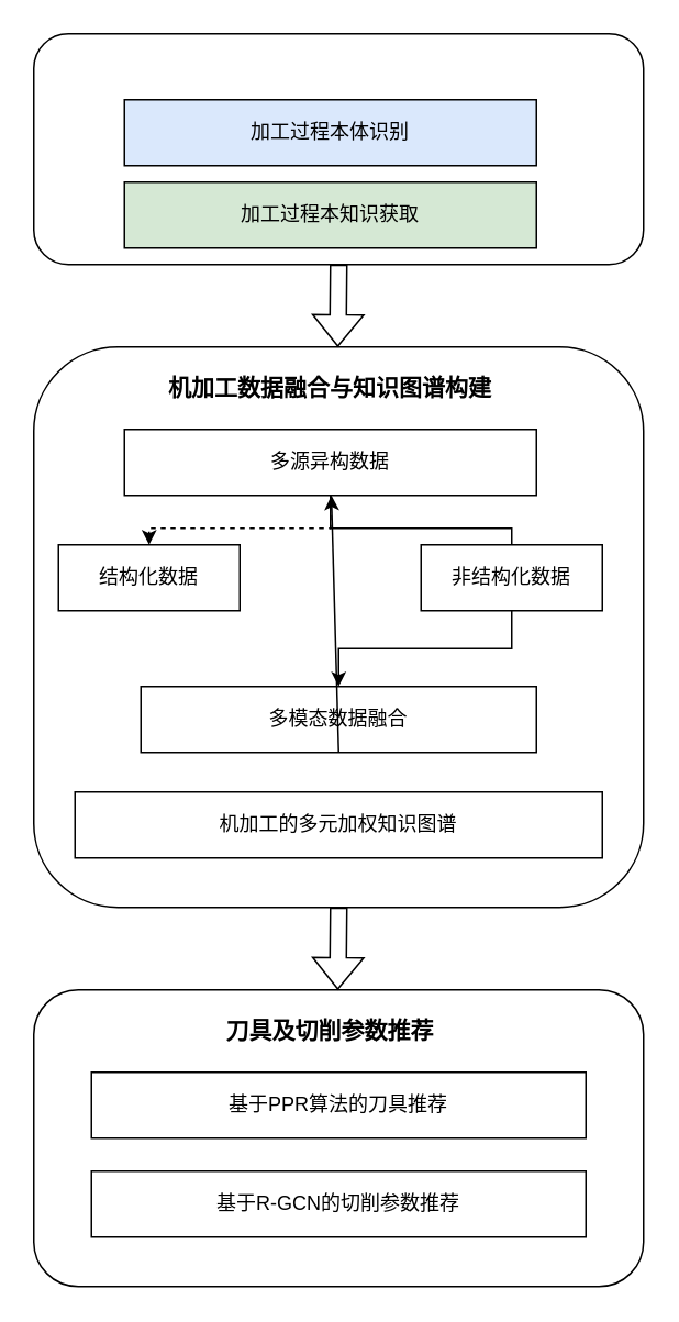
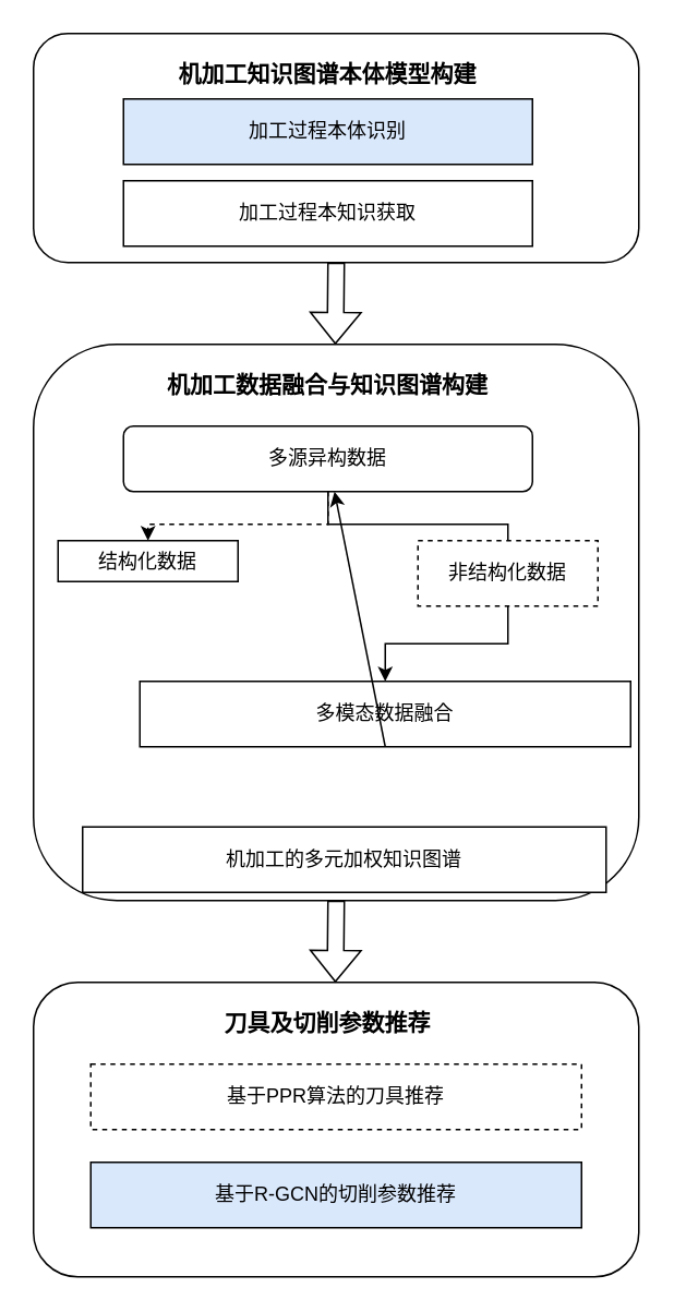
  <mxCell id="0" />
  <mxCell id="1" parent="0" />
  <mxCell id="2" value="" style="rounded=1;whiteSpace=wrap;html=1;" vertex="1" parent="1"><mxGeometry x="20" y="20" width="370" height="140" as="geometry" /></mxCell>
+ <mxCell id="3" value="&lt;font style=&quot;font-size: 14px;&quot;&gt;&lt;b&gt;机加工知识图谱本体模型构建&lt;/b&gt;&lt;/font&gt;" style="text;html=1;strokeColor=none;fillColor=none;align=center;verticalAlign=middle;whiteSpace=wrap;rounded=0;" vertex="1" parent="1"><mxGeometry x="95" y="30" width="210" height="30" as="geometry" /></mxCell>
  <mxCell id="4" value="" style="rounded=1;whiteSpace=wrap;html=1;" vertex="1" parent="1"><mxGeometry x="20" y="210" width="370" height="340" as="geometry" /></mxCell>
  <mxCell id="5" value="&lt;font style=&quot;font-size: 14px;&quot;&gt;&lt;b&gt;机加工数据融合与知识图谱构建&lt;/b&gt;&lt;/font&gt;" style="text;html=1;strokeColor=none;fillColor=none;align=center;verticalAlign=middle;whiteSpace=wrap;rounded=0;" vertex="1" parent="1"><mxGeometry x="95" y="220" width="210" height="30" as="geometry" /></mxCell>
  <mxCell id="6" value="" style="rounded=1;whiteSpace=wrap;html=1;" vertex="1" parent="1"><mxGeometry x="20" y="600" width="370" height="180" as="geometry" /></mxCell>
  <mxCell id="7" value="&lt;font style=&quot;font-size: 14px;&quot;&gt;&lt;b&gt;刀具及切削参数推荐&lt;/b&gt;&lt;/font&gt;" style="text;html=1;strokeColor=none;fillColor=none;align=center;verticalAlign=middle;whiteSpace=wrap;rounded=0;" vertex="1" parent="1"><mxGeometry x="95" y="610" width="210" height="30" as="geometry" /></mxCell>
  <mxCell id="8" value="加工过程本体识别" style="rounded=0;whiteSpace=wrap;html=1;fillColor=#dae8fc;" vertex="1" parent="1"><mxGeometry x="75" y="60" width="250" height="40" as="geometry" /></mxCell>
- <mxCell id="9" value="加工过程本知识获取" style="rounded=0;whiteSpace=wrap;html=1;fillColor=#d5e8d4;" vertex="1" parent="1"><mxGeometry x="75" y="110" width="250" height="40" as="geometry" /></mxCell>
+ <mxCell id="9" value="加工过程本知识获取" style="rounded=0;whiteSpace=wrap;html=1;" vertex="1" parent="1"><mxGeometry x="75" y="110" width="250" height="40" as="geometry" /></mxCell>
  <mxCell id="10" style="edgeStyle=orthogonalEdgeStyle;rounded=0;orthogonalLoop=1;jettySize=auto;html=1;exitX=0.5;exitY=1;exitDx=0;exitDy=0;entryX=0.5;entryY=0;entryDx=0;entryDy=0;dashed=1;" edge="1" parent="1" source="12" target="13"><mxGeometry relative="1" as="geometry" /></mxCell>
  <mxCell id="11" style="edgeStyle=orthogonalEdgeStyle;rounded=0;orthogonalLoop=1;jettySize=auto;html=1;exitX=0.5;exitY=1;exitDx=0;exitDy=0;entryX=0.5;entryY=0;entryDx=0;entryDy=0;endArrow=none;" edge="1" parent="1" source="12" target="15"><mxGeometry relative="1" as="geometry" /></mxCell>
- <mxCell id="12" value="多源异构数据" style="rounded=0;whiteSpace=wrap;html=1;" vertex="1" parent="1"><mxGeometry x="75" y="260" width="250" height="40" as="geometry" /></mxCell>
- <mxCell id="13" value="结构化数据" style="rounded=0;whiteSpace=wrap;html=1;" vertex="1" parent="1"><mxGeometry x="35" y="330" width="110" height="40" as="geometry" /></mxCell>
+ <mxCell id="12" value="多源异构数据" style="whiteSpace=wrap;html=1;rounded=1;" vertex="1" parent="1"><mxGeometry x="75" y="260" width="250" height="40" as="geometry" /></mxCell>
+ <mxCell id="13" value="结构化数据" style="rounded=0;whiteSpace=wrap;html=1;" vertex="1" parent="1"><mxGeometry x="35" y="330" width="110" height="25" as="geometry" /></mxCell>
  <mxCell id="14" style="edgeStyle=orthogonalEdgeStyle;rounded=0;orthogonalLoop=1;jettySize=auto;html=1;exitX=0.5;exitY=1;exitDx=0;exitDy=0;entryX=0.5;entryY=0;entryDx=0;entryDy=0;" edge="1" parent="1" source="15" target="16"><mxGeometry relative="1" as="geometry"><mxPoint x="205" y="400" as="targetPoint" /></mxGeometry></mxCell>
- <mxCell id="15" value="非结构化数据" style="rounded=0;whiteSpace=wrap;html=1;" vertex="1" parent="1"><mxGeometry x="255" y="330" width="110" height="40" as="geometry" /></mxCell>
- <mxCell id="16" value="多模态数据融合" style="rounded=0;whiteSpace=wrap;html=1;" vertex="1" parent="1"><mxGeometry x="85" y="416" width="240" height="40" as="geometry" /></mxCell>
- <mxCell id="17" value="机加工的多元加权知识图谱" style="rounded=0;whiteSpace=wrap;html=1;" vertex="1" parent="1"><mxGeometry x="45" y="480" width="320" height="40" as="geometry" /></mxCell>
- <mxCell id="18" value="基于PPR算法的刀具推荐" style="rounded=0;whiteSpace=wrap;html=1;" vertex="1" parent="1"><mxGeometry x="55" y="650" width="300" height="40" as="geometry" /></mxCell>
- <mxCell id="19" value="基于R-GCN的切削参数推荐" style="rounded=0;whiteSpace=wrap;html=1;" vertex="1" parent="1"><mxGeometry x="55" y="710" width="300" height="40" as="geometry" /></mxCell>
+ <mxCell id="15" value="非结构化数据" style="rounded=0;whiteSpace=wrap;html=1;dashed=1;" vertex="1" parent="1"><mxGeometry x="255" y="330" width="110" height="40" as="geometry" /></mxCell>
+ <mxCell id="16" value="多模态数据融合" style="rounded=0;whiteSpace=wrap;html=1;" vertex="1" parent="1"><mxGeometry x="85" y="416" width="300" height="40" as="geometry" /></mxCell>
+ <mxCell id="17" value="机加工的多元加权知识图谱" style="rounded=0;whiteSpace=wrap;html=1;" vertex="1" parent="1"><mxGeometry x="50" y="505" width="320" height="40" as="geometry" /></mxCell>
+ <mxCell id="18" value="基于PPR算法的刀具推荐" style="rounded=0;whiteSpace=wrap;html=1;dashed=1;" vertex="1" parent="1"><mxGeometry x="55" y="650" width="300" height="40" as="geometry" /></mxCell>
+ <mxCell id="19" value="基于R-GCN的切削参数推荐" style="rounded=0;whiteSpace=wrap;html=1;fillColor=#dae8fc;" vertex="1" parent="1"><mxGeometry x="55" y="710" width="300" height="40" as="geometry" /></mxCell>
  <mxCell id="20" value="" style="shape=flexArrow;endArrow=classic;html=1;rounded=0;exitX=0.5;exitY=1;exitDx=0;exitDy=0;" edge="1" parent="1" source="2"><mxGeometry width="50" height="50" relative="1" as="geometry"><mxPoint x="205" y="180" as="sourcePoint" /><mxPoint x="204.5" y="210" as="targetPoint" /></mxGeometry></mxCell>
  <mxCell id="21" value="" style="endArrow=classic;html=1;rounded=0;exitX=0.5;exitY=1;exitDx=0;exitDy=0;" edge="1" parent="1" source="16" target="12"><mxGeometry width="50" height="50" relative="1" as="geometry"><mxPoint x="385" y="460" as="sourcePoint" /><mxPoint x="435" y="410" as="targetPoint" /></mxGeometry></mxCell>
  <mxCell id="22" value="" style="shape=flexArrow;endArrow=classic;html=1;rounded=0;exitX=0.5;exitY=1;exitDx=0;exitDy=0;" edge="1" parent="1" source="4"><mxGeometry width="50" height="50" relative="1" as="geometry"><mxPoint x="204.5" y="560" as="sourcePoint" /><mxPoint x="204.5" y="600" as="targetPoint" /></mxGeometry></mxCell>
